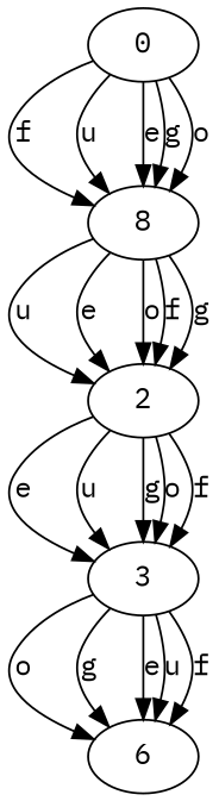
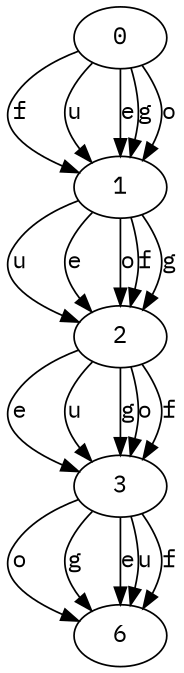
  digraph {
    fontname="IBM Plex Mono"
    node [fontname="IBM Plex Mono"]
    edge [fontname="IBM Plex Mono"]
    2
    3
    n3 [label=6]
    0
-   1 [label=8]
+   1
    2 -> 3 [label=e]
    2 -> 3 [label=u]
    2 -> 3 [label=g]
    2 -> 3 [label=o]
    2 -> 3 [label=f]
    3 -> n3 [label=o]
    3 -> n3 [label=g]
    3 -> n3 [label=e]
    3 -> n3 [label=u]
    3 -> n3 [label=f]
    0 -> 1 [label=f]
    0 -> 1 [label=u]
    0 -> 1 [label=e]
    0 -> 1 [label=g]
    0 -> 1 [label=o]
    1 -> 2 [label=u]
    1 -> 2 [label=e]
    1 -> 2 [label=o]
    1 -> 2 [label=f]
    1 -> 2 [label=g]
  }
